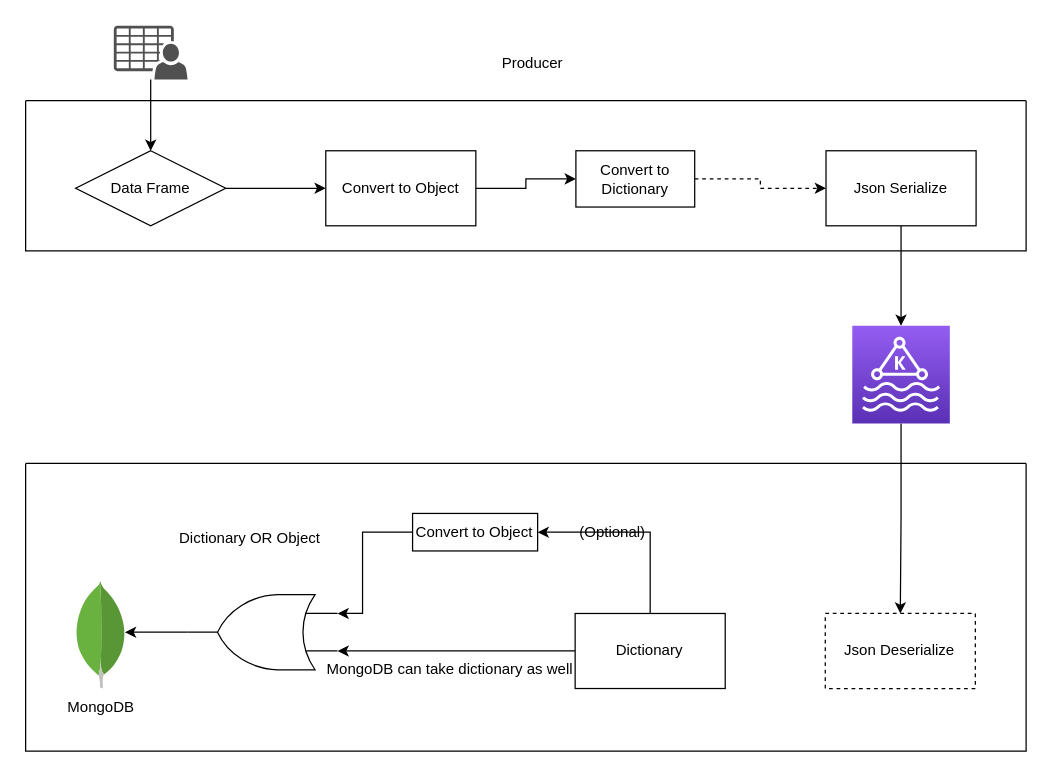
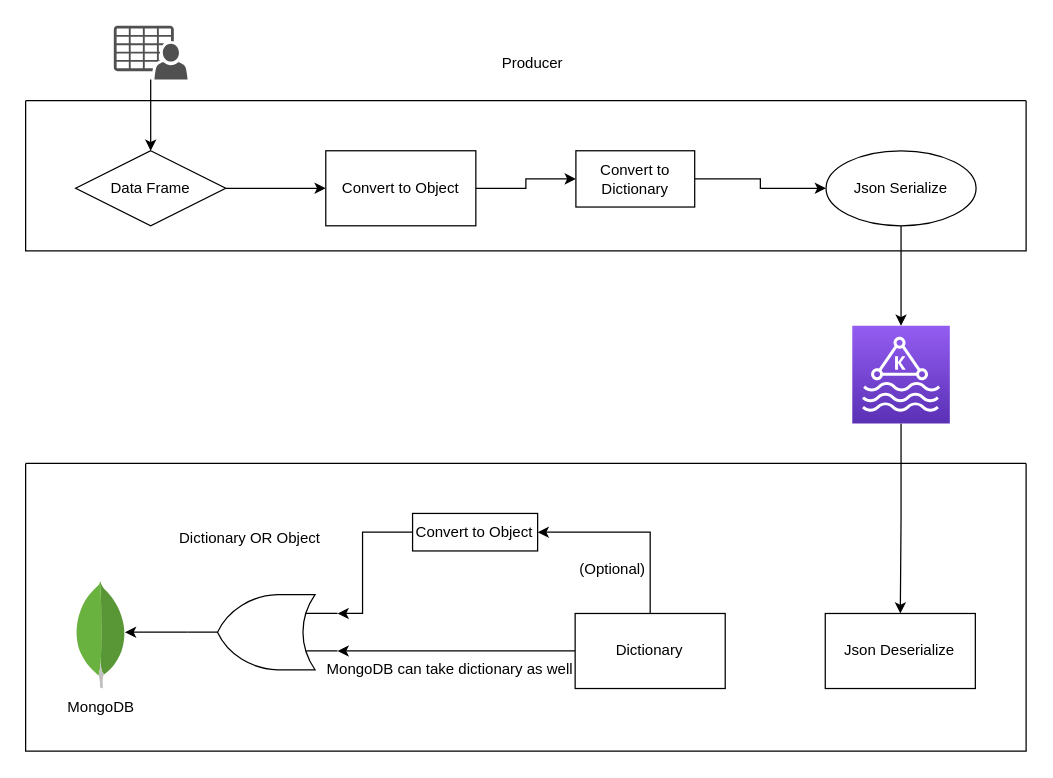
  <mxCell id="0" />
  <mxCell id="1" parent="0" />
  <mxCell id="2" style="edgeStyle=orthogonalEdgeStyle;rounded=0;orthogonalLoop=1;jettySize=auto;html=1;exitX=1;exitY=0.5;exitDx=0;exitDy=0;entryX=0;entryY=0.5;entryDx=0;entryDy=0;" edge="1" parent="1" source="3" target="5"><mxGeometry relative="1" as="geometry" /></mxCell>
  <mxCell id="3" value="Data Frame" style="rhombus;whiteSpace=wrap;html=1;" vertex="1" parent="1"><mxGeometry x="60" y="120" width="120" height="60" as="geometry" /></mxCell>
  <mxCell id="4" style="edgeStyle=orthogonalEdgeStyle;rounded=0;orthogonalLoop=1;jettySize=auto;html=1;entryX=0;entryY=0.5;entryDx=0;entryDy=0;" edge="1" parent="1" source="5" target="7"><mxGeometry relative="1" as="geometry" /></mxCell>
  <mxCell id="5" value="Convert to Object" style="rounded=0;whiteSpace=wrap;html=1;" vertex="1" parent="1"><mxGeometry x="260" y="120" width="120" height="60" as="geometry" /></mxCell>
- <mxCell id="6" style="edgeStyle=orthogonalEdgeStyle;rounded=0;orthogonalLoop=1;jettySize=auto;html=1;dashed=1;" edge="1" parent="1" source="7" target="9"><mxGeometry relative="1" as="geometry"><mxPoint x="610" y="150" as="targetPoint" /></mxGeometry></mxCell>
+ <mxCell id="6" style="edgeStyle=orthogonalEdgeStyle;rounded=0;orthogonalLoop=1;jettySize=auto;html=1;" edge="1" parent="1" source="7" target="9"><mxGeometry relative="1" as="geometry"><mxPoint x="610" y="150" as="targetPoint" /></mxGeometry></mxCell>
  <mxCell id="7" value="Convert to Dictionary" style="rounded=0;whiteSpace=wrap;html=1;" vertex="1" parent="1"><mxGeometry x="460" y="120" width="95" height="45" as="geometry" /></mxCell>
  <mxCell id="8" style="edgeStyle=orthogonalEdgeStyle;rounded=0;orthogonalLoop=1;jettySize=auto;html=1;entryX=0.5;entryY=0;entryDx=0;entryDy=0;entryPerimeter=0;" edge="1" parent="1" source="9" target="13"><mxGeometry relative="1" as="geometry" /></mxCell>
- <mxCell id="9" value="Json Serialize" style="rounded=0;whiteSpace=wrap;html=1;" vertex="1" parent="1"><mxGeometry x="660" y="120" width="120" height="60" as="geometry" /></mxCell>
+ <mxCell id="9" value="Json Serialize" style="ellipse;whiteSpace=wrap;html=1;" vertex="1" parent="1"><mxGeometry x="660" y="120" width="120" height="60" as="geometry" /></mxCell>
  <mxCell id="10" style="edgeStyle=orthogonalEdgeStyle;rounded=0;orthogonalLoop=1;jettySize=auto;html=1;entryX=0.5;entryY=0;entryDx=0;entryDy=0;" edge="1" parent="1" source="11" target="3"><mxGeometry relative="1" as="geometry" /></mxCell>
  <mxCell id="11" value="" style="sketch=0;pointerEvents=1;shadow=0;dashed=0;html=1;strokeColor=none;fillColor=#505050;labelPosition=center;verticalLabelPosition=bottom;verticalAlign=top;outlineConnect=0;align=center;shape=mxgraph.office.users.csv_file;" vertex="1" parent="1"><mxGeometry x="90.5" y="20" width="59" height="43" as="geometry" /></mxCell>
  <mxCell id="12" style="edgeStyle=orthogonalEdgeStyle;rounded=0;orthogonalLoop=1;jettySize=auto;html=1;entryX=0.5;entryY=0;entryDx=0;entryDy=0;" edge="1" parent="1" source="13" target="14"><mxGeometry relative="1" as="geometry" /></mxCell>
  <mxCell id="13" value="" style="sketch=0;points=[[0,0,0],[0.25,0,0],[0.5,0,0],[0.75,0,0],[1,0,0],[0,1,0],[0.25,1,0],[0.5,1,0],[0.75,1,0],[1,1,0],[0,0.25,0],[0,0.5,0],[0,0.75,0],[1,0.25,0],[1,0.5,0],[1,0.75,0]];outlineConnect=0;fontColor=#232F3E;gradientColor=#945DF2;gradientDirection=north;fillColor=#5A30B5;strokeColor=#ffffff;dashed=0;verticalLabelPosition=bottom;verticalAlign=top;align=center;html=1;fontSize=12;fontStyle=0;aspect=fixed;shape=mxgraph.aws4.resourceIcon;resIcon=mxgraph.aws4.managed_streaming_for_kafka;" vertex="1" parent="1"><mxGeometry x="681" y="260" width="78" height="78" as="geometry" /></mxCell>
- <mxCell id="14" value="Json Deserialize" style="rounded=0;whiteSpace=wrap;html=1;dashed=1;" vertex="1" parent="1"><mxGeometry x="659.4" y="490" width="120" height="60" as="geometry" /></mxCell>
+ <mxCell id="14" value="Json Deserialize" style="rounded=0;whiteSpace=wrap;html=1;" vertex="1" parent="1"><mxGeometry x="659.4" y="490" width="120" height="60" as="geometry" /></mxCell>
  <mxCell id="15" style="edgeStyle=orthogonalEdgeStyle;rounded=0;orthogonalLoop=1;jettySize=auto;html=1;entryX=0;entryY=0.25;entryDx=0;entryDy=0;entryPerimeter=0;" edge="1" parent="1" source="17" target="21"><mxGeometry relative="1" as="geometry" /></mxCell>
  <mxCell id="16" style="edgeStyle=orthogonalEdgeStyle;rounded=0;orthogonalLoop=1;jettySize=auto;html=1;entryX=1;entryY=0.5;entryDx=0;entryDy=0;" edge="1" parent="1" source="17" target="23"><mxGeometry relative="1" as="geometry"><Array as="points"><mxPoint x="519.4" y="425" /></Array></mxGeometry></mxCell>
  <mxCell id="17" value="Dictionary" style="rounded=0;whiteSpace=wrap;html=1;" vertex="1" parent="1"><mxGeometry x="459.4" y="490" width="120" height="60" as="geometry" /></mxCell>
  <mxCell id="18" value="" style="dashed=0;outlineConnect=0;html=1;align=center;labelPosition=center;verticalLabelPosition=bottom;verticalAlign=top;shape=mxgraph.weblogos.mongodb" vertex="1" parent="1"><mxGeometry x="59.4" y="463.8" width="41.2" height="86.2" as="geometry" /></mxCell>
- <mxCell id="19" value="(Optional)" style="text;html=1;align=center;verticalAlign=middle;resizable=0;points=[];autosize=1;strokeColor=none;fillColor=none;" vertex="1" parent="1"><mxGeometry x="449.4" y="410" width="80" height="30" as="geometry" /></mxCell>
+ <mxCell id="19" value="(Optional)" style="text;html=1;align=center;verticalAlign=middle;resizable=0;points=[];autosize=1;strokeColor=none;fillColor=none;" vertex="1" parent="1"><mxGeometry x="449.4" y="440" width="80" height="30" as="geometry" /></mxCell>
  <mxCell id="20" style="edgeStyle=orthogonalEdgeStyle;rounded=0;orthogonalLoop=1;jettySize=auto;html=1;entryX=0.971;entryY=0.478;entryDx=0;entryDy=0;entryPerimeter=0;" edge="1" parent="1" source="21" target="18"><mxGeometry relative="1" as="geometry" /></mxCell>
  <mxCell id="21" value="" style="verticalLabelPosition=bottom;shadow=0;dashed=0;align=center;html=1;verticalAlign=top;shape=mxgraph.electrical.logic_gates.logic_gate;operation=or;rotation=-180;" vertex="1" parent="1"><mxGeometry x="149.4" y="475" width="120" height="60" as="geometry" /></mxCell>
  <mxCell id="22" style="edgeStyle=orthogonalEdgeStyle;rounded=0;orthogonalLoop=1;jettySize=auto;html=1;entryX=0;entryY=0.75;entryDx=0;entryDy=0;entryPerimeter=0;" edge="1" parent="1" source="23" target="21"><mxGeometry relative="1" as="geometry"><Array as="points"><mxPoint x="289.4" y="425" /><mxPoint x="289.4" y="490" /></Array></mxGeometry></mxCell>
  <mxCell id="23" value="Convert to Object" style="rounded=0;whiteSpace=wrap;html=1;" vertex="1" parent="1"><mxGeometry x="329.4" y="410" width="100" height="30" as="geometry" /></mxCell>
  <mxCell id="24" value="MongoDB can take dictionary as well" style="text;html=1;align=center;verticalAlign=middle;resizable=0;points=[];autosize=1;strokeColor=none;fillColor=none;" vertex="1" parent="1"><mxGeometry x="249.4" y="520" width="220" height="30" as="geometry" /></mxCell>
  <mxCell id="25" value="Dictionary OR Object" style="text;html=1;align=center;verticalAlign=middle;resizable=0;points=[];autosize=1;strokeColor=none;fillColor=none;" vertex="1" parent="1"><mxGeometry x="129.4" y="415" width="140" height="30" as="geometry" /></mxCell>
  <mxCell id="26" value="MongoDB" style="text;html=1;align=center;verticalAlign=middle;resizable=0;points=[];autosize=1;strokeColor=none;fillColor=none;" vertex="1" parent="1"><mxGeometry x="40" y="550" width="80" height="30" as="geometry" /></mxCell>
  <mxCell id="27" value="" style="swimlane;startSize=0;" vertex="1" parent="1"><mxGeometry x="20" y="80" width="800" height="120" as="geometry" /></mxCell>
  <mxCell id="28" value="" style="swimlane;startSize=0;" vertex="1" parent="1"><mxGeometry x="20" y="370" width="800" height="230" as="geometry" /></mxCell>
  <mxCell id="29" value="Producer" style="text;html=1;align=center;verticalAlign=middle;resizable=0;points=[];autosize=1;strokeColor=none;fillColor=none;" vertex="1" parent="1"><mxGeometry x="390" y="35" width="70" height="30" as="geometry" /></mxCell>
